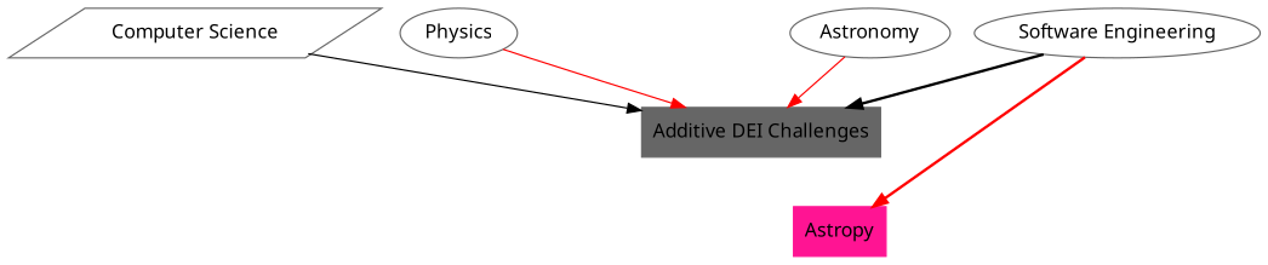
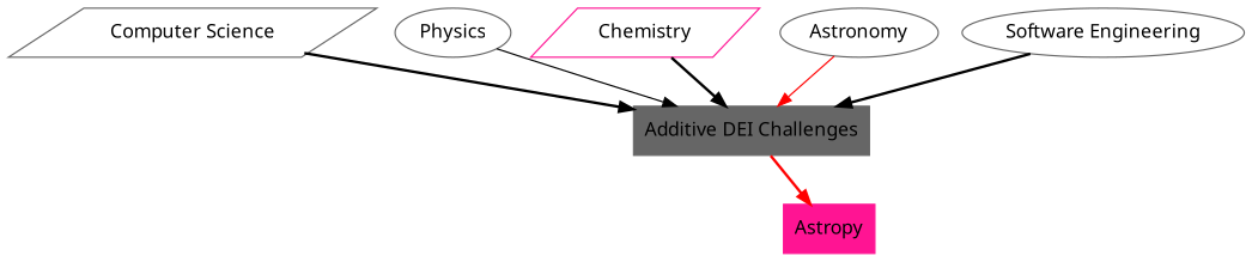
  digraph {
    rankdir=TB
    node [color=gray40 fontname="Concourse 3 Regular" shape=ellipse]
    edge [color=black style=solid]
    n1 [color=deeppink label=Astropy shape=box style=filled]
    n2 [label="Computer Science" shape=parallelogram]
    n3 [label="Additive DEI Challenges" shape=box style=filled]
    n4 [label=Physics]
+   n5 [color=deeppink label=Chemistry shape=parallelogram]
    n6 [label="Software Engineering"]
    n7 [label=Astronomy]
-   n2 -> n3
-   n6 -> n1 [color=red style=bold]
-   n4 -> n3 [color=red]
+   n2 -> n3 [style=bold]
+   n3 -> n1 [color=red style=bold]
+   n4 -> n3
+   n5 -> n3 [style=bold]
    n6 -> n3 [style=bold]
    n7 -> n3 [color=red]
  }
